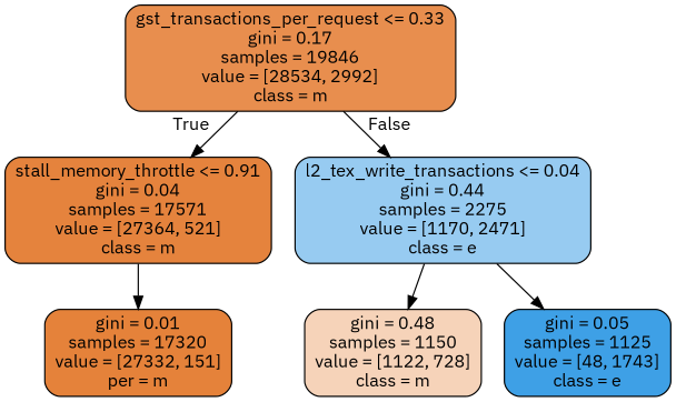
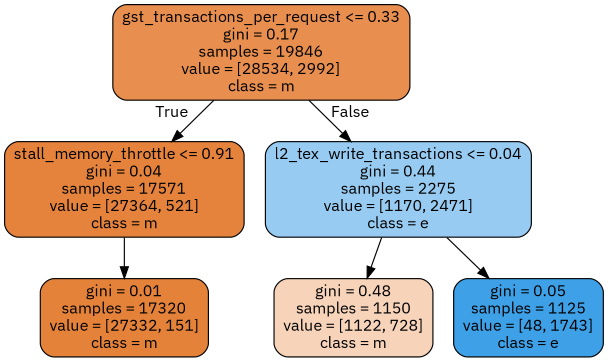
  digraph {
    fontname="IBM Plex Sans"
    node [color=black fontname="IBM Plex Sans" shape=box style="filled, rounded"]
    edge [fontname="IBM Plex Sans"]
    n1 [fillcolor="#e88e4e" label="gst_transactions_per_request <= 0.33\ngini = 0.17\nsamples = 19846\nvalue = [28534, 2992]\nclass = m"]
    n2 [fillcolor="#e5833d" label="stall_memory_throttle <= 0.91\ngini = 0.04\nsamples = 17571\nvalue = [27364, 521]\nclass = m"]
    n3 [fillcolor="#97cbf1" label="l2_tex_write_transactions <= 0.04\ngini = 0.44\nsamples = 2275\nvalue = [1170, 2471]\nclass = e"]
-   n4 [fillcolor="#e5823a" label="gini = 0.01\nsamples = 17320\nvalue = [27332, 151]\nper = m"]
+   n4 [fillcolor="#e5823a" label="gini = 0.01\nsamples = 17320\nvalue = [27332, 151]\nclass = m"]
    n5 [fillcolor="#f6d3b9" label="gini = 0.48\nsamples = 1150\nvalue = [1122, 728]\nclass = m"]
    n6 [fillcolor="#3ea0e6" label="gini = 0.05\nsamples = 1125\nvalue = [48, 1743]\nclass = e"]
    n1 -> n2 [headlabel=True labelangle=45 labeldistance=2.5]
    n1 -> n3 [headlabel=False labelangle=-45 labeldistance=2.5]
    n2 -> n4
    n3 -> n5
    n3 -> n6
  }
